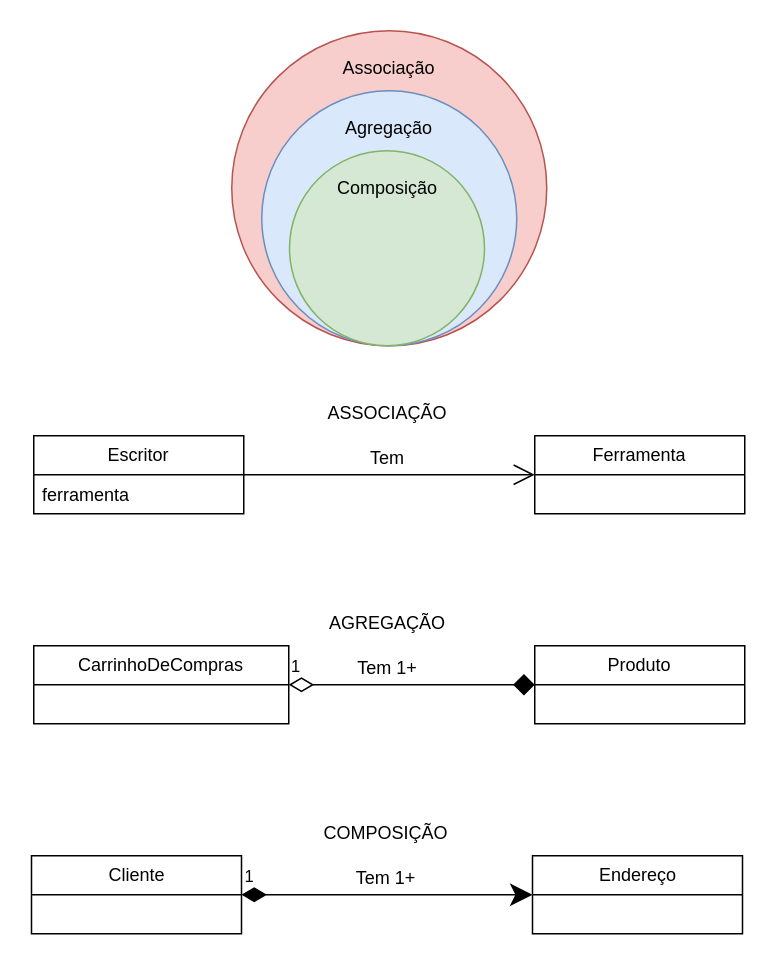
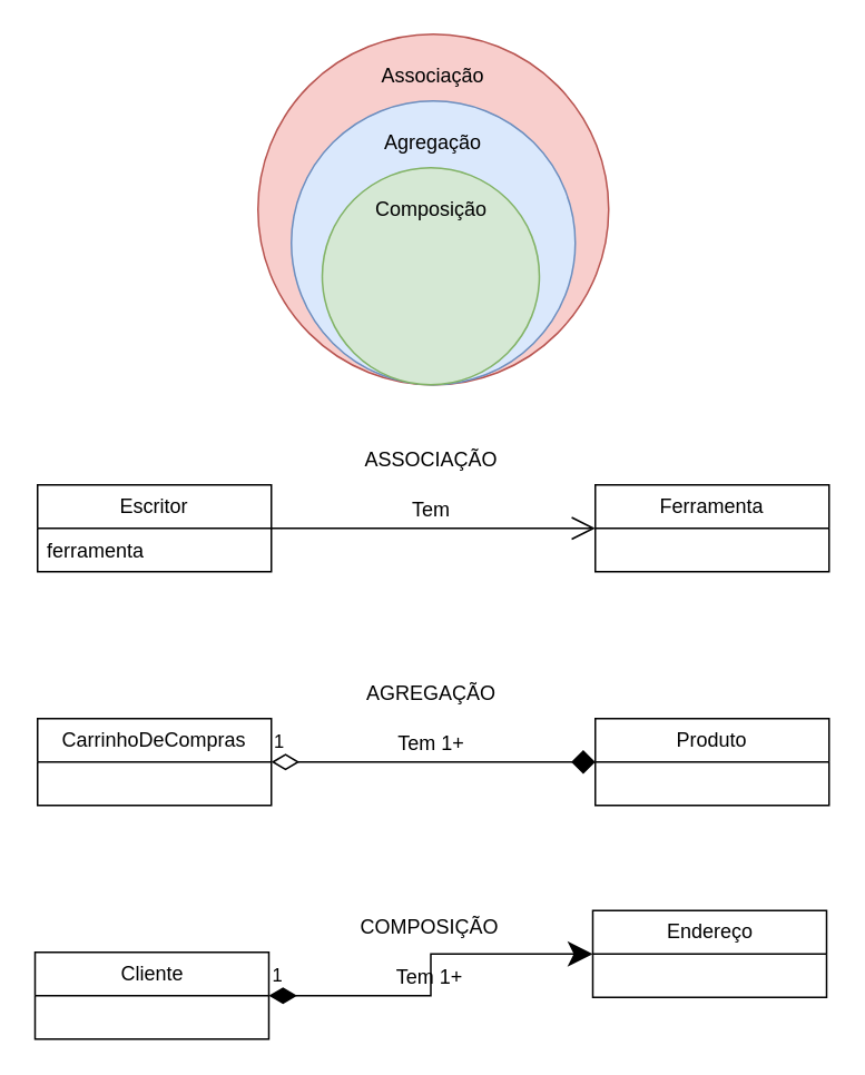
  <mxCell id="0" />
  <mxCell id="1" parent="0" />
  <mxCell id="2" value="Escritor" style="swimlane;fontStyle=0;childLayout=stackLayout;horizontal=1;startSize=26;fillColor=none;horizontalStack=0;resizeParent=1;resizeParentMax=0;resizeLast=0;collapsible=1;marginBottom=0;whiteSpace=wrap;html=1;" vertex="1" parent="1"><mxGeometry x="22" y="290" width="140" height="52" as="geometry" /></mxCell>
  <mxCell id="3" value="ferramenta" style="text;strokeColor=none;fillColor=none;align=left;verticalAlign=top;spacingLeft=4;spacingRight=4;overflow=hidden;rotatable=0;points=[[0,0.5],[1,0.5]];portConstraint=eastwest;whiteSpace=wrap;html=1;" vertex="1" parent="2"><mxGeometry y="26" width="140" height="26" as="geometry" /></mxCell>
  <mxCell id="4" value="Ferramenta" style="swimlane;fontStyle=0;childLayout=stackLayout;horizontal=1;startSize=26;fillColor=none;horizontalStack=0;resizeParent=1;resizeParentMax=0;resizeLast=0;collapsible=1;marginBottom=0;whiteSpace=wrap;html=1;" vertex="1" parent="1"><mxGeometry x="356" y="290" width="140" height="52" as="geometry" /></mxCell>
  <mxCell id="5" value="" style="endArrow=open;endFill=1;endSize=12;html=1;rounded=0;exitX=1;exitY=0.5;exitDx=0;exitDy=0;entryX=0;entryY=0.5;entryDx=0;entryDy=0;" edge="1" parent="1" source="2" target="4"><mxGeometry width="160" relative="1" as="geometry"><mxPoint x="162" y="340" as="sourcePoint" /><mxPoint x="352" y="310" as="targetPoint" /></mxGeometry></mxCell>
  <mxCell id="6" value="" style="ellipse;whiteSpace=wrap;html=1;aspect=fixed;fillColor=#f8cecc;strokeColor=#b85450;" vertex="1" parent="1"><mxGeometry x="154" y="20" width="210" height="210" as="geometry" /></mxCell>
  <mxCell id="7" value="Associação" style="text;html=1;strokeColor=none;fillColor=none;align=center;verticalAlign=middle;whiteSpace=wrap;rounded=0;" vertex="1" parent="1"><mxGeometry x="229" y="30" width="60" height="30" as="geometry" /></mxCell>
  <mxCell id="8" value="" style="ellipse;whiteSpace=wrap;html=1;aspect=fixed;fillColor=#dae8fc;strokeColor=#6c8ebf;" vertex="1" parent="1"><mxGeometry x="174" y="60" width="170" height="170" as="geometry" /></mxCell>
  <mxCell id="9" value="Agregação" style="text;html=1;strokeColor=none;fillColor=none;align=center;verticalAlign=middle;whiteSpace=wrap;rounded=0;" vertex="1" parent="1"><mxGeometry x="229" y="70" width="60" height="30" as="geometry" /></mxCell>
  <mxCell id="10" value="Tem" style="text;html=1;strokeColor=none;fillColor=none;align=center;verticalAlign=middle;whiteSpace=wrap;rounded=0;" vertex="1" parent="1"><mxGeometry x="227.5" y="290" width="60" height="30" as="geometry" /></mxCell>
- <mxCell id="11" value="CarrinhoDeCompras" style="swimlane;fontStyle=0;childLayout=stackLayout;horizontal=1;startSize=26;fillColor=none;horizontalStack=0;resizeParent=1;resizeParentMax=0;resizeLast=0;collapsible=1;marginBottom=0;whiteSpace=wrap;html=1;" vertex="1" parent="1"><mxGeometry x="22" y="430" width="170" height="52" as="geometry" /></mxCell>
+ <mxCell id="11" value="CarrinhoDeCompras" style="swimlane;fontStyle=0;childLayout=stackLayout;horizontal=1;startSize=26;fillColor=none;horizontalStack=0;resizeParent=1;resizeParentMax=0;resizeLast=0;collapsible=1;marginBottom=0;whiteSpace=wrap;html=1;" vertex="1" parent="1"><mxGeometry x="22" y="430" width="140" height="52" as="geometry" /></mxCell>
  <mxCell id="12" value="Produto" style="swimlane;fontStyle=0;childLayout=stackLayout;horizontal=1;startSize=26;fillColor=none;horizontalStack=0;resizeParent=1;resizeParentMax=0;resizeLast=0;collapsible=1;marginBottom=0;whiteSpace=wrap;html=1;" vertex="1" parent="1"><mxGeometry x="356" y="430" width="140" height="52" as="geometry" /></mxCell>
  <mxCell id="13" value="1" style="endArrow=diamond;html=1;endSize=12;startArrow=diamondThin;startSize=14;startFill=0;edgeStyle=orthogonalEdgeStyle;align=left;verticalAlign=bottom;rounded=0;entryX=0;entryY=0.5;entryDx=0;entryDy=0;" edge="1" parent="1" source="11" target="12"><mxGeometry x="-1" y="3" relative="1" as="geometry"><mxPoint x="164" y="460" as="sourcePoint" /><mxPoint x="324" y="460" as="targetPoint" /></mxGeometry></mxCell>
  <mxCell id="14" value="ASSOCIAÇÃO" style="text;html=1;strokeColor=none;fillColor=none;align=center;verticalAlign=middle;whiteSpace=wrap;rounded=0;" vertex="1" parent="1"><mxGeometry x="228" y="260" width="60" height="30" as="geometry" /></mxCell>
  <mxCell id="15" value="AGREGAÇÃO" style="text;html=1;strokeColor=none;fillColor=none;align=center;verticalAlign=middle;whiteSpace=wrap;rounded=0;" vertex="1" parent="1"><mxGeometry x="228" y="400" width="60" height="30" as="geometry" /></mxCell>
  <mxCell id="16" value="Tem 1+" style="text;html=1;strokeColor=none;fillColor=none;align=center;verticalAlign=middle;whiteSpace=wrap;rounded=0;" vertex="1" parent="1"><mxGeometry x="228" y="430" width="60" height="30" as="geometry" /></mxCell>
  <mxCell id="17" value="" style="ellipse;whiteSpace=wrap;html=1;aspect=fixed;fillColor=#d5e8d4;strokeColor=#82b366;" vertex="1" parent="1"><mxGeometry x="192.5" y="100" width="130" height="130" as="geometry" /></mxCell>
  <mxCell id="18" value="Composição" style="text;html=1;strokeColor=none;fillColor=none;align=center;verticalAlign=middle;whiteSpace=wrap;rounded=0;" vertex="1" parent="1"><mxGeometry x="227.5" y="110" width="60" height="30" as="geometry" /></mxCell>
  <mxCell id="19" value="Cliente" style="swimlane;fontStyle=0;childLayout=stackLayout;horizontal=1;startSize=26;fillColor=none;horizontalStack=0;resizeParent=1;resizeParentMax=0;resizeLast=0;collapsible=1;marginBottom=0;whiteSpace=wrap;html=1;" vertex="1" parent="1"><mxGeometry x="20.5" y="570" width="140" height="52" as="geometry" /></mxCell>
- <mxCell id="20" value="Endereço" style="swimlane;fontStyle=0;childLayout=stackLayout;horizontal=1;startSize=26;fillColor=none;horizontalStack=0;resizeParent=1;resizeParentMax=0;resizeLast=0;collapsible=1;marginBottom=0;whiteSpace=wrap;html=1;" vertex="1" parent="1"><mxGeometry x="354.5" y="570" width="140" height="52" as="geometry" /></mxCell>
+ <mxCell id="20" value="Endereço" style="swimlane;fontStyle=0;childLayout=stackLayout;horizontal=1;startSize=26;fillColor=none;horizontalStack=0;resizeParent=1;resizeParentMax=0;resizeLast=0;collapsible=1;marginBottom=0;whiteSpace=wrap;html=1;" vertex="1" parent="1"><mxGeometry x="354.5" y="545" width="140" height="52" as="geometry" /></mxCell>
  <mxCell id="21" value="COMPOSIÇÃO" style="text;html=1;strokeColor=none;fillColor=none;align=center;verticalAlign=middle;whiteSpace=wrap;rounded=0;" vertex="1" parent="1"><mxGeometry x="226.5" y="540" width="60" height="30" as="geometry" /></mxCell>
  <mxCell id="22" value="Tem 1+" style="text;html=1;strokeColor=none;fillColor=none;align=center;verticalAlign=middle;whiteSpace=wrap;rounded=0;" vertex="1" parent="1"><mxGeometry x="226.5" y="570" width="60" height="30" as="geometry" /></mxCell>
  <mxCell id="23" value="1" style="endArrow=classic;html=1;endSize=12;startArrow=diamondThin;startSize=14;startFill=1;edgeStyle=orthogonalEdgeStyle;align=left;verticalAlign=bottom;rounded=0;exitX=1;exitY=0.5;exitDx=0;exitDy=0;entryX=0;entryY=0.5;entryDx=0;entryDy=0;" edge="1" parent="1" source="19" target="20"><mxGeometry x="-1" y="3" relative="1" as="geometry"><mxPoint x="166" y="600" as="sourcePoint" /><mxPoint x="326" y="600" as="targetPoint" /></mxGeometry></mxCell>
